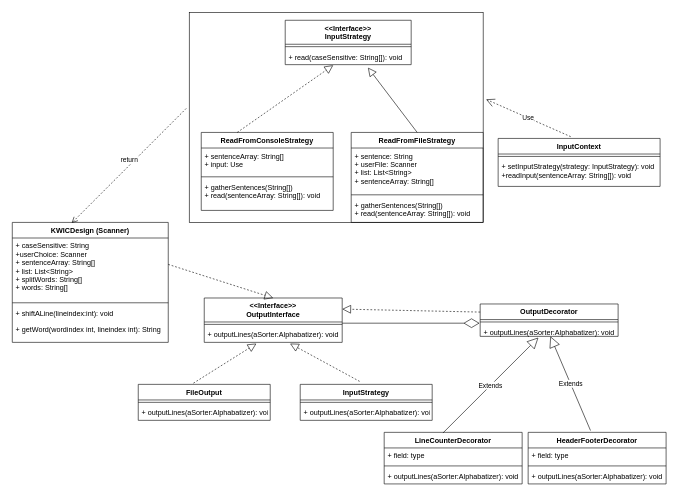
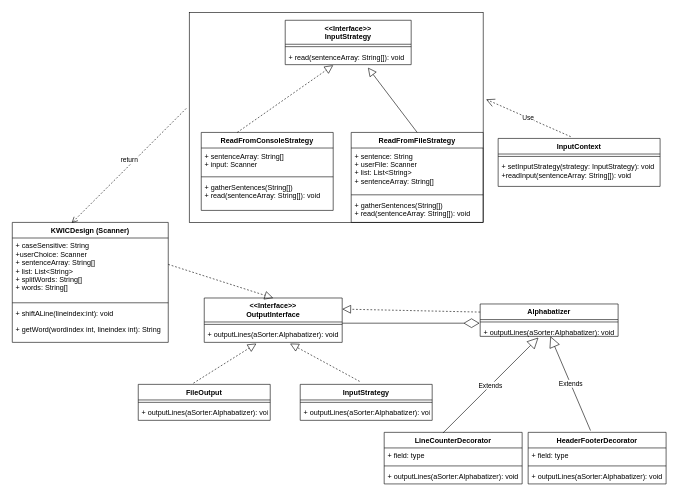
  <mxCell id="0" />
  <mxCell id="1" parent="0" />
  <mxCell id="2" value="" style="rounded=0;whiteSpace=wrap;html=1;" vertex="1" parent="1"><mxGeometry x="315" y="20" width="490" height="350" as="geometry" /></mxCell>
  <mxCell id="3" value="KWICDesign (Scanner)" style="swimlane;fontStyle=1;align=center;verticalAlign=top;childLayout=stackLayout;horizontal=1;startSize=26;horizontalStack=0;resizeParent=1;resizeParentMax=0;resizeLast=0;collapsible=1;marginBottom=0;" vertex="1" parent="1"><mxGeometry x="20" y="370" width="260" height="200" as="geometry" /></mxCell>
  <mxCell id="4" value="+ caseSensitive: String&#10;+userChoice: Scanner&#10;+ sentenceArray: String[]&#10;+ list: List&lt;String&gt;&#10;+ splitWords: String[]&#10;+ words: String[]" style="text;strokeColor=none;fillColor=none;align=left;verticalAlign=top;spacingLeft=4;spacingRight=4;overflow=hidden;rotatable=0;points=[[0,0.5],[1,0.5]];portConstraint=eastwest;" vertex="1" parent="3"><mxGeometry y="26" width="260" height="104" as="geometry" /></mxCell>
  <mxCell id="5" value="" style="line;strokeWidth=1;fillColor=none;align=left;verticalAlign=middle;spacingTop=-1;spacingLeft=3;spacingRight=3;rotatable=0;labelPosition=right;points=[];portConstraint=eastwest;" vertex="1" parent="3"><mxGeometry y="130" width="260" height="8" as="geometry" /></mxCell>
  <mxCell id="6" value="+ shiftALine(lineindex:int): void&#10;&#10;+ getWord(wordindex int, lineindex int): String" style="text;strokeColor=none;fillColor=none;align=left;verticalAlign=top;spacingLeft=4;spacingRight=4;overflow=hidden;rotatable=0;points=[[0,0.5],[1,0.5]];portConstraint=eastwest;" vertex="1" parent="3"><mxGeometry y="138" width="260" height="62" as="geometry" /></mxCell>
  <mxCell id="7" value="&lt;&lt;Interface&gt;&gt;&#10;InputStrategy" style="swimlane;fontStyle=1;align=center;verticalAlign=top;childLayout=stackLayout;horizontal=1;startSize=40;horizontalStack=0;resizeParent=1;resizeParentMax=0;resizeLast=0;collapsible=1;marginBottom=0;" vertex="1" parent="1"><mxGeometry x="475" y="33" width="210" height="74" as="geometry" /></mxCell>
  <mxCell id="8" value="" style="line;strokeWidth=1;fillColor=none;align=left;verticalAlign=middle;spacingTop=-1;spacingLeft=3;spacingRight=3;rotatable=0;labelPosition=right;points=[];portConstraint=eastwest;" vertex="1" parent="7"><mxGeometry y="40" width="210" height="8" as="geometry" /></mxCell>
- <mxCell id="9" value="+ read(caseSensitive: String[]): void" style="text;strokeColor=none;fillColor=none;align=left;verticalAlign=top;spacingLeft=4;spacingRight=4;overflow=hidden;rotatable=0;points=[[0,0.5],[1,0.5]];portConstraint=eastwest;" vertex="1" parent="7"><mxGeometry y="48" width="210" height="26" as="geometry" /></mxCell>
+ <mxCell id="9" value="+ read(sentenceArray: String[]): void" style="text;strokeColor=none;fillColor=none;align=left;verticalAlign=top;spacingLeft=4;spacingRight=4;overflow=hidden;rotatable=0;points=[[0,0.5],[1,0.5]];portConstraint=eastwest;" vertex="1" parent="7"><mxGeometry y="48" width="210" height="26" as="geometry" /></mxCell>
  <mxCell id="10" value="return" style="html=1;verticalAlign=bottom;endArrow=open;dashed=1;endSize=8;entryX=0.381;entryY=0.005;entryDx=0;entryDy=0;entryPerimeter=0;" edge="1" parent="1" target="3"><mxGeometry relative="1" as="geometry"><mxPoint x="310" y="180" as="sourcePoint" /><mxPoint x="310" y="180" as="targetPoint" /></mxGeometry></mxCell>
  <mxCell id="11" value="InputContext" style="swimlane;fontStyle=1;align=center;verticalAlign=top;childLayout=stackLayout;horizontal=1;startSize=26;horizontalStack=0;resizeParent=1;resizeParentMax=0;resizeLast=0;collapsible=1;marginBottom=0;" vertex="1" parent="1"><mxGeometry x="830" y="230" width="270" height="80" as="geometry" /></mxCell>
  <mxCell id="12" value="" style="line;strokeWidth=1;fillColor=none;align=left;verticalAlign=middle;spacingTop=-1;spacingLeft=3;spacingRight=3;rotatable=0;labelPosition=right;points=[];portConstraint=eastwest;" vertex="1" parent="11"><mxGeometry y="26" width="270" height="8" as="geometry" /></mxCell>
  <mxCell id="13" value="+ setInputStrategy(strategy: InputStrategy): void&#10;+readInput(sentenceArray: String[]): void" style="text;strokeColor=none;fillColor=none;align=left;verticalAlign=top;spacingLeft=4;spacingRight=4;overflow=hidden;rotatable=0;points=[[0,0.5],[1,0.5]];portConstraint=eastwest;" vertex="1" parent="11"><mxGeometry y="34" width="270" height="46" as="geometry" /></mxCell>
  <mxCell id="14" value="ReadFromConsoleStrategy" style="swimlane;fontStyle=1;align=center;verticalAlign=top;childLayout=stackLayout;horizontal=1;startSize=26;horizontalStack=0;resizeParent=1;resizeParentMax=0;resizeLast=0;collapsible=1;marginBottom=0;" vertex="1" parent="1"><mxGeometry x="335" y="220" width="220" height="130" as="geometry" /></mxCell>
- <mxCell id="15" value="+ sentenceArray: String[]&#10;+ input: Use" style="text;strokeColor=none;fillColor=none;align=left;verticalAlign=top;spacingLeft=4;spacingRight=4;overflow=hidden;rotatable=0;points=[[0,0.5],[1,0.5]];portConstraint=eastwest;" vertex="1" parent="14"><mxGeometry y="26" width="220" height="44" as="geometry" /></mxCell>
+ <mxCell id="15" value="+ sentenceArray: String[]&#10;+ input: Scanner" style="text;strokeColor=none;fillColor=none;align=left;verticalAlign=top;spacingLeft=4;spacingRight=4;overflow=hidden;rotatable=0;points=[[0,0.5],[1,0.5]];portConstraint=eastwest;" vertex="1" parent="14"><mxGeometry y="26" width="220" height="44" as="geometry" /></mxCell>
  <mxCell id="16" value="" style="line;strokeWidth=1;fillColor=none;align=left;verticalAlign=middle;spacingTop=-1;spacingLeft=3;spacingRight=3;rotatable=0;labelPosition=right;points=[];portConstraint=eastwest;" vertex="1" parent="14"><mxGeometry y="70" width="220" height="8" as="geometry" /></mxCell>
  <mxCell id="17" value="+ gatherSentences(String[])&#10;+ read(sentenceArray: String[]): void" style="text;strokeColor=none;fillColor=none;align=left;verticalAlign=top;spacingLeft=4;spacingRight=4;overflow=hidden;rotatable=0;points=[[0,0.5],[1,0.5]];portConstraint=eastwest;" vertex="1" parent="14"><mxGeometry y="78" width="220" height="52" as="geometry" /></mxCell>
  <mxCell id="18" value="ReadFromFileStrategy" style="swimlane;fontStyle=1;align=center;verticalAlign=top;childLayout=stackLayout;horizontal=1;startSize=26;horizontalStack=0;resizeParent=1;resizeParentMax=0;resizeLast=0;collapsible=1;marginBottom=0;" vertex="1" parent="1"><mxGeometry x="585" y="220" width="220" height="150" as="geometry" /></mxCell>
  <mxCell id="19" value="+ sentence: String&#10;+ userFile: Scanner&#10;+ list: List&lt;String&gt;&#10;+ sentenceArray: String[]" style="text;strokeColor=none;fillColor=none;align=left;verticalAlign=top;spacingLeft=4;spacingRight=4;overflow=hidden;rotatable=0;points=[[0,0.5],[1,0.5]];portConstraint=eastwest;" vertex="1" parent="18"><mxGeometry y="26" width="220" height="74" as="geometry" /></mxCell>
  <mxCell id="20" value="" style="line;strokeWidth=1;fillColor=none;align=left;verticalAlign=middle;spacingTop=-1;spacingLeft=3;spacingRight=3;rotatable=0;labelPosition=right;points=[];portConstraint=eastwest;" vertex="1" parent="18"><mxGeometry y="100" width="220" height="8" as="geometry" /></mxCell>
  <mxCell id="21" value="+ gatherSentences(String[])&#10;+ read(sentenceArray: String[]): void" style="text;strokeColor=none;fillColor=none;align=left;verticalAlign=top;spacingLeft=4;spacingRight=4;overflow=hidden;rotatable=0;points=[[0,0.5],[1,0.5]];portConstraint=eastwest;" vertex="1" parent="18"><mxGeometry y="108" width="220" height="42" as="geometry" /></mxCell>
  <mxCell id="22" value="" style="endArrow=block;dashed=1;endFill=0;endSize=12;html=1;entryX=0.381;entryY=1.038;entryDx=0;entryDy=0;entryPerimeter=0;" edge="1" parent="1" target="9"><mxGeometry width="160" relative="1" as="geometry"><mxPoint x="395" y="220" as="sourcePoint" /><mxPoint x="555" y="220" as="targetPoint" /></mxGeometry></mxCell>
  <mxCell id="23" value="" style="endArrow=block;dashed=0;endFill=0;endSize=12;html=1;exitX=0.5;exitY=0;exitDx=0;exitDy=0;entryX=0.657;entryY=1.192;entryDx=0;entryDy=0;entryPerimeter=0;" edge="1" parent="1" source="18" target="9"><mxGeometry width="160" relative="1" as="geometry"><mxPoint x="395" y="220" as="sourcePoint" /><mxPoint x="555" y="220" as="targetPoint" /></mxGeometry></mxCell>
  <mxCell id="24" value="Use" style="endArrow=open;endSize=12;dashed=1;html=1;exitX=0.448;exitY=-0.037;exitDx=0;exitDy=0;exitPerimeter=0;entryX=1.01;entryY=0.414;entryDx=0;entryDy=0;entryPerimeter=0;" edge="1" parent="1" source="11" target="2"><mxGeometry width="160" relative="1" as="geometry"><mxPoint x="500" y="410" as="sourcePoint" /><mxPoint x="660" y="410" as="targetPoint" /></mxGeometry></mxCell>
- <mxCell id="25" value="OutputDecorator" style="swimlane;fontStyle=1;align=center;verticalAlign=top;childLayout=stackLayout;horizontal=1;startSize=26;horizontalStack=0;resizeParent=1;resizeParentMax=0;resizeLast=0;collapsible=1;marginBottom=0;" vertex="1" parent="1"><mxGeometry x="800" y="506" width="230" height="54" as="geometry" /></mxCell>
+ <mxCell id="25" value="Alphabatizer" style="swimlane;fontStyle=1;align=center;verticalAlign=top;childLayout=stackLayout;horizontal=1;startSize=26;horizontalStack=0;resizeParent=1;resizeParentMax=0;resizeLast=0;collapsible=1;marginBottom=0;" vertex="1" parent="1"><mxGeometry x="800" y="506" width="230" height="54" as="geometry" /></mxCell>
  <mxCell id="26" value="" style="line;strokeWidth=1;fillColor=none;align=left;verticalAlign=middle;spacingTop=-1;spacingLeft=3;spacingRight=3;rotatable=0;labelPosition=right;points=[];portConstraint=eastwest;" vertex="1" parent="25"><mxGeometry y="26" width="230" height="8" as="geometry" /></mxCell>
  <mxCell id="27" value="+ outputLines(aSorter:Alphabatizer): void" style="text;strokeColor=none;fillColor=none;align=left;verticalAlign=top;spacingLeft=4;spacingRight=4;overflow=hidden;rotatable=0;points=[[0,0.5],[1,0.5]];portConstraint=eastwest;" vertex="1" parent="25"><mxGeometry y="34" width="230" height="20" as="geometry" /></mxCell>
  <mxCell id="28" value="&lt;&lt;Interface&gt;&gt;&#10;OutputInterface" style="swimlane;fontStyle=1;align=center;verticalAlign=top;childLayout=stackLayout;horizontal=1;startSize=40;horizontalStack=0;resizeParent=1;resizeParentMax=0;resizeLast=0;collapsible=1;marginBottom=0;" vertex="1" parent="1"><mxGeometry x="340" y="496" width="230" height="74" as="geometry" /></mxCell>
  <mxCell id="29" value="" style="line;strokeWidth=1;fillColor=none;align=left;verticalAlign=middle;spacingTop=-1;spacingLeft=3;spacingRight=3;rotatable=0;labelPosition=right;points=[];portConstraint=eastwest;" vertex="1" parent="28"><mxGeometry y="40" width="230" height="8" as="geometry" /></mxCell>
  <mxCell id="30" value="+ outputLines(aSorter:Alphabatizer): void" style="text;strokeColor=none;fillColor=none;align=left;verticalAlign=top;spacingLeft=4;spacingRight=4;overflow=hidden;rotatable=0;points=[[0,0.5],[1,0.5]];portConstraint=eastwest;" vertex="1" parent="28"><mxGeometry y="48" width="230" height="26" as="geometry" /></mxCell>
  <mxCell id="31" value="InputStrategy" style="swimlane;fontStyle=1;align=center;verticalAlign=top;childLayout=stackLayout;horizontal=1;startSize=26;horizontalStack=0;resizeParent=1;resizeParentMax=0;resizeLast=0;collapsible=1;marginBottom=0;" vertex="1" parent="1"><mxGeometry x="500" y="640" width="220" height="60" as="geometry" /></mxCell>
  <mxCell id="32" value="" style="line;strokeWidth=1;fillColor=none;align=left;verticalAlign=middle;spacingTop=-1;spacingLeft=3;spacingRight=3;rotatable=0;labelPosition=right;points=[];portConstraint=eastwest;" vertex="1" parent="31"><mxGeometry y="26" width="220" height="8" as="geometry" /></mxCell>
  <mxCell id="33" value="+ outputLines(aSorter:Alphabatizer): void" style="text;strokeColor=none;fillColor=none;align=left;verticalAlign=top;spacingLeft=4;spacingRight=4;overflow=hidden;rotatable=0;points=[[0,0.5],[1,0.5]];portConstraint=eastwest;" vertex="1" parent="31"><mxGeometry y="34" width="220" height="26" as="geometry" /></mxCell>
  <mxCell id="34" value="FileOutput" style="swimlane;fontStyle=1;align=center;verticalAlign=top;childLayout=stackLayout;horizontal=1;startSize=26;horizontalStack=0;resizeParent=1;resizeParentMax=0;resizeLast=0;collapsible=1;marginBottom=0;" vertex="1" parent="1"><mxGeometry x="230" y="640" width="220" height="60" as="geometry" /></mxCell>
  <mxCell id="35" value="" style="line;strokeWidth=1;fillColor=none;align=left;verticalAlign=middle;spacingTop=-1;spacingLeft=3;spacingRight=3;rotatable=0;labelPosition=right;points=[];portConstraint=eastwest;" vertex="1" parent="34"><mxGeometry y="26" width="220" height="8" as="geometry" /></mxCell>
  <mxCell id="36" value="+ outputLines(aSorter:Alphabatizer): void" style="text;strokeColor=none;fillColor=none;align=left;verticalAlign=top;spacingLeft=4;spacingRight=4;overflow=hidden;rotatable=0;points=[[0,0.5],[1,0.5]];portConstraint=eastwest;" vertex="1" parent="34"><mxGeometry y="34" width="220" height="26" as="geometry" /></mxCell>
  <mxCell id="37" value="" style="endArrow=block;dashed=1;endFill=0;endSize=12;html=1;exitX=0.418;exitY=-0.033;exitDx=0;exitDy=0;exitPerimeter=0;entryX=0.378;entryY=1.077;entryDx=0;entryDy=0;entryPerimeter=0;" edge="1" parent="1" source="34" target="30"><mxGeometry width="160" relative="1" as="geometry"><mxPoint x="500" y="580" as="sourcePoint" /><mxPoint x="660" y="580" as="targetPoint" /></mxGeometry></mxCell>
  <mxCell id="38" value="" style="endArrow=block;dashed=1;endFill=0;endSize=12;html=1;exitX=0.45;exitY=-0.083;exitDx=0;exitDy=0;exitPerimeter=0;entryX=0.622;entryY=1.077;entryDx=0;entryDy=0;entryPerimeter=0;" edge="1" parent="1" source="31" target="30"><mxGeometry width="160" relative="1" as="geometry"><mxPoint x="500" y="580" as="sourcePoint" /><mxPoint x="660" y="580" as="targetPoint" /></mxGeometry></mxCell>
  <mxCell id="39" value="" style="endArrow=diamondThin;endFill=0;endSize=24;html=1;entryX=-0.004;entryY=-0.1;entryDx=0;entryDy=0;entryPerimeter=0;" edge="1" parent="1" target="27"><mxGeometry width="160" relative="1" as="geometry"><mxPoint x="570" y="538" as="sourcePoint" /><mxPoint x="730" y="538" as="targetPoint" /></mxGeometry></mxCell>
  <mxCell id="40" value="" style="endArrow=block;dashed=1;endFill=0;endSize=12;html=1;exitX=0;exitY=0.25;exitDx=0;exitDy=0;entryX=1;entryY=0.25;entryDx=0;entryDy=0;" edge="1" parent="1" source="25" target="28"><mxGeometry width="160" relative="1" as="geometry"><mxPoint x="520" y="580" as="sourcePoint" /><mxPoint x="680" y="580" as="targetPoint" /></mxGeometry></mxCell>
  <mxCell id="41" value="LineCounterDecorator" style="swimlane;fontStyle=1;align=center;verticalAlign=top;childLayout=stackLayout;horizontal=1;startSize=26;horizontalStack=0;resizeParent=1;resizeParentMax=0;resizeLast=0;collapsible=1;marginBottom=0;" vertex="1" parent="1"><mxGeometry x="640" y="720" width="230" height="86" as="geometry" /></mxCell>
  <mxCell id="42" value="+ field: type" style="text;strokeColor=none;fillColor=none;align=left;verticalAlign=top;spacingLeft=4;spacingRight=4;overflow=hidden;rotatable=0;points=[[0,0.5],[1,0.5]];portConstraint=eastwest;" vertex="1" parent="41"><mxGeometry y="26" width="230" height="26" as="geometry" /></mxCell>
  <mxCell id="43" value="" style="line;strokeWidth=1;fillColor=none;align=left;verticalAlign=middle;spacingTop=-1;spacingLeft=3;spacingRight=3;rotatable=0;labelPosition=right;points=[];portConstraint=eastwest;" vertex="1" parent="41"><mxGeometry y="52" width="230" height="8" as="geometry" /></mxCell>
  <mxCell id="44" value="+ outputLines(aSorter:Alphabatizer): void" style="text;strokeColor=none;fillColor=none;align=left;verticalAlign=top;spacingLeft=4;spacingRight=4;overflow=hidden;rotatable=0;points=[[0,0.5],[1,0.5]];portConstraint=eastwest;" vertex="1" parent="41"><mxGeometry y="60" width="230" height="26" as="geometry" /></mxCell>
  <mxCell id="45" value="HeaderFooterDecorator" style="swimlane;fontStyle=1;align=center;verticalAlign=top;childLayout=stackLayout;horizontal=1;startSize=26;horizontalStack=0;resizeParent=1;resizeParentMax=0;resizeLast=0;collapsible=1;marginBottom=0;" vertex="1" parent="1"><mxGeometry x="880" y="720" width="230" height="86" as="geometry" /></mxCell>
  <mxCell id="46" value="+ field: type" style="text;strokeColor=none;fillColor=none;align=left;verticalAlign=top;spacingLeft=4;spacingRight=4;overflow=hidden;rotatable=0;points=[[0,0.5],[1,0.5]];portConstraint=eastwest;" vertex="1" parent="45"><mxGeometry y="26" width="230" height="26" as="geometry" /></mxCell>
  <mxCell id="47" value="" style="line;strokeWidth=1;fillColor=none;align=left;verticalAlign=middle;spacingTop=-1;spacingLeft=3;spacingRight=3;rotatable=0;labelPosition=right;points=[];portConstraint=eastwest;" vertex="1" parent="45"><mxGeometry y="52" width="230" height="8" as="geometry" /></mxCell>
  <mxCell id="48" value="+ outputLines(aSorter:Alphabatizer): void" style="text;strokeColor=none;fillColor=none;align=left;verticalAlign=top;spacingLeft=4;spacingRight=4;overflow=hidden;rotatable=0;points=[[0,0.5],[1,0.5]];portConstraint=eastwest;" vertex="1" parent="45"><mxGeometry y="60" width="230" height="26" as="geometry" /></mxCell>
  <mxCell id="49" value="Extends" style="endArrow=block;endSize=16;endFill=0;html=1;exitX=0.426;exitY=0.012;exitDx=0;exitDy=0;exitPerimeter=0;entryX=0.422;entryY=1.1;entryDx=0;entryDy=0;entryPerimeter=0;" edge="1" parent="1" source="41" target="27"><mxGeometry width="160" relative="1" as="geometry"><mxPoint x="770" y="630" as="sourcePoint" /><mxPoint x="930" y="630" as="targetPoint" /></mxGeometry></mxCell>
  <mxCell id="50" value="Extends" style="endArrow=block;endSize=16;endFill=0;html=1;exitX=0.452;exitY=-0.035;exitDx=0;exitDy=0;exitPerimeter=0;entryX=0.509;entryY=1;entryDx=0;entryDy=0;entryPerimeter=0;" edge="1" parent="1" source="45" target="27"><mxGeometry width="160" relative="1" as="geometry"><mxPoint x="570" y="590" as="sourcePoint" /><mxPoint x="730" y="590" as="targetPoint" /></mxGeometry></mxCell>
  <mxCell id="51" value="" style="endArrow=block;dashed=1;endFill=0;endSize=12;html=1;entryX=0.5;entryY=0;entryDx=0;entryDy=0;" edge="1" parent="1" target="28"><mxGeometry width="160" relative="1" as="geometry"><mxPoint x="280" y="440" as="sourcePoint" /><mxPoint x="440" y="440" as="targetPoint" /></mxGeometry></mxCell>
